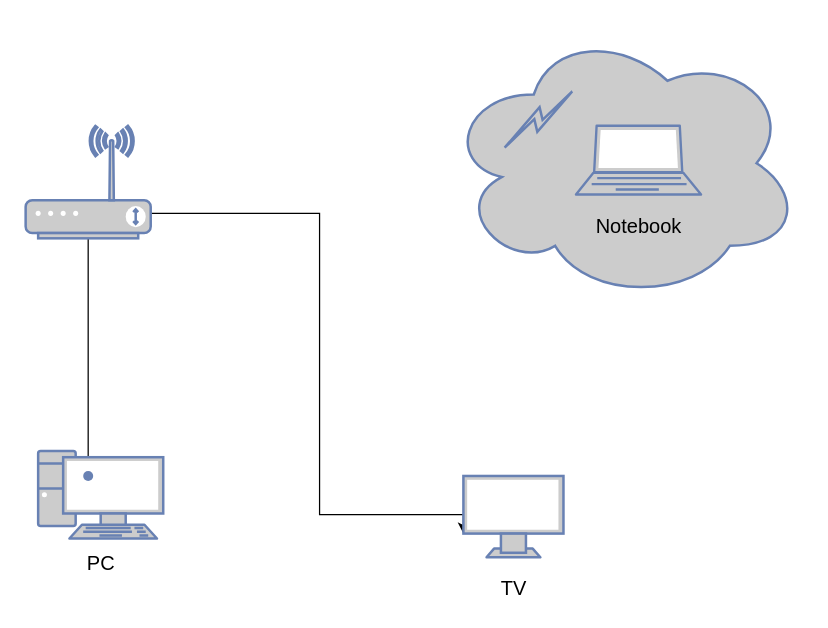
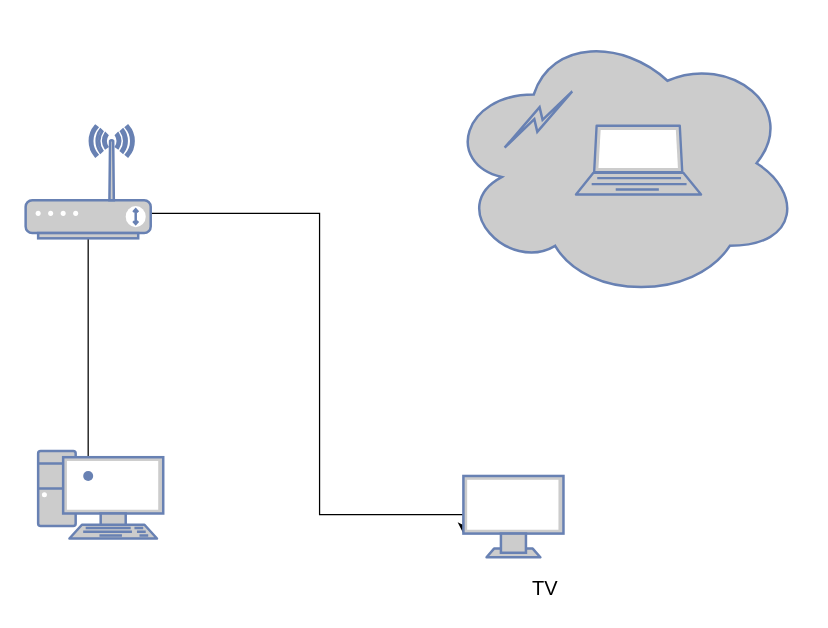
  <mxCell id="0" />
  <mxCell id="1" parent="0" />
  <mxCell id="2" value="" style="ellipse;shape=cloud;whiteSpace=wrap;html=1;verticalAlign=top;fillColor=#CCCCCC;strokeColor=#6881B3;fontColor=#0066CC;gradientColor=none;gradientDirection=north;strokeWidth=2;" vertex="1" parent="1"><mxGeometry x="355" y="20" width="285" height="220" as="geometry" /></mxCell>
  <mxCell id="3" value="" style="edgeStyle=orthogonalEdgeStyle;rounded=0;orthogonalLoop=1;jettySize=auto;html=1;" edge="1" parent="1" source="5" target="8"><mxGeometry relative="1" as="geometry" /></mxCell>
  <mxCell id="4" value="" style="edgeStyle=orthogonalEdgeStyle;rounded=0;orthogonalLoop=1;jettySize=auto;html=1;entryX=0;entryY=0.71;entryDx=0;entryDy=0;entryPerimeter=0;" edge="1" parent="1" source="5" target="9"><mxGeometry relative="1" as="geometry"><mxPoint x="210" y="145" as="targetPoint" /><Array as="points"><mxPoint x="255" y="170" /><mxPoint x="255" y="411" /></Array></mxGeometry></mxCell>
  <mxCell id="5" value="" style="fontColor=#0066CC;verticalAlign=top;verticalLabelPosition=bottom;labelPosition=center;align=center;html=1;outlineConnect=0;fillColor=#CCCCCC;strokeColor=#6881B3;gradientColor=none;gradientDirection=north;strokeWidth=2;shape=mxgraph.networks.wireless_modem;" vertex="1" parent="1"><mxGeometry x="20" y="100" width="100" height="90" as="geometry" /></mxCell>
  <mxCell id="6" value="" style="fontColor=#0066CC;verticalAlign=top;verticalLabelPosition=bottom;labelPosition=center;align=center;html=1;outlineConnect=0;fillColor=#CCCCCC;strokeColor=#6881B3;gradientColor=none;gradientDirection=north;strokeWidth=2;shape=mxgraph.networks.laptop;" vertex="1" parent="1"><mxGeometry x="460" y="100" width="100" height="55" as="geometry" /></mxCell>
  <mxCell id="7" value="" style="fontColor=#0066CC;verticalAlign=top;verticalLabelPosition=bottom;labelPosition=center;align=center;html=1;outlineConnect=0;fillColor=#CCCCCC;strokeColor=#6881B3;gradientColor=none;gradientDirection=north;strokeWidth=2;shape=mxgraph.networks.pc;" vertex="1" parent="1"><mxGeometry x="30" y="360" width="100" height="70" as="geometry" /></mxCell>
  <mxCell id="8" value="" style="shape=waypoint;sketch=0;size=6;pointerEvents=1;points=[];fillColor=#CCCCCC;resizable=0;rotatable=0;perimeter=centerPerimeter;snapToPoint=1;verticalAlign=top;strokeColor=#6881B3;fontColor=#0066CC;gradientColor=none;gradientDirection=north;strokeWidth=2;" vertex="1" parent="1"><mxGeometry x="50" y="360" width="40" height="40" as="geometry" /></mxCell>
  <mxCell id="9" value="" style="fontColor=#0066CC;verticalAlign=top;verticalLabelPosition=bottom;labelPosition=center;align=center;html=1;outlineConnect=0;fillColor=#CCCCCC;strokeColor=#6881B3;gradientColor=none;gradientDirection=north;strokeWidth=2;shape=mxgraph.networks.monitor;" vertex="1" parent="1"><mxGeometry x="370" y="380" width="80" height="65" as="geometry" /></mxCell>
- <mxCell id="10" value="&lt;font style=&quot;font-size: 16px&quot;&gt;PC&lt;/font&gt;" style="text;html=1;align=center;verticalAlign=middle;resizable=0;points=[];autosize=1;strokeColor=none;fillColor=none;" vertex="1" parent="1"><mxGeometry x="60" y="440" width="40" height="20" as="geometry" /></mxCell>
- <mxCell id="11" value="TV" style="text;html=1;align=center;verticalAlign=middle;resizable=0;points=[];autosize=1;strokeColor=none;fillColor=none;fontSize=16;" vertex="1" parent="1"><mxGeometry x="390" y="460" width="40" height="20" as="geometry" /></mxCell>
- <mxCell id="12" value="Notebook" style="text;html=1;align=center;verticalAlign=middle;resizable=0;points=[];autosize=1;strokeColor=none;fillColor=none;fontSize=16;" vertex="1" parent="1"><mxGeometry x="470" y="170" width="80" height="20" as="geometry" /></mxCell>
+ <mxCell id="11" value="TV" style="text;html=1;align=center;verticalAlign=middle;resizable=0;points=[];autosize=1;strokeColor=none;fillColor=none;fontSize=16;" vertex="1" parent="1"><mxGeometry x="415" y="460" width="40" height="20" as="geometry" /></mxCell>
  <mxCell id="13" value="" style="html=1;outlineConnect=0;fillColor=#CCCCCC;strokeColor=#6881B3;gradientColor=none;gradientDirection=north;strokeWidth=2;shape=mxgraph.networks.comm_link_edge;html=1;rounded=0;fontSize=16;" edge="1" parent="1"><mxGeometry width="100" height="100" relative="1" as="geometry"><mxPoint x="400" y="120" as="sourcePoint" /><mxPoint x="460" y="70" as="targetPoint" /><Array as="points"><mxPoint x="550" y="140" /></Array></mxGeometry></mxCell>
